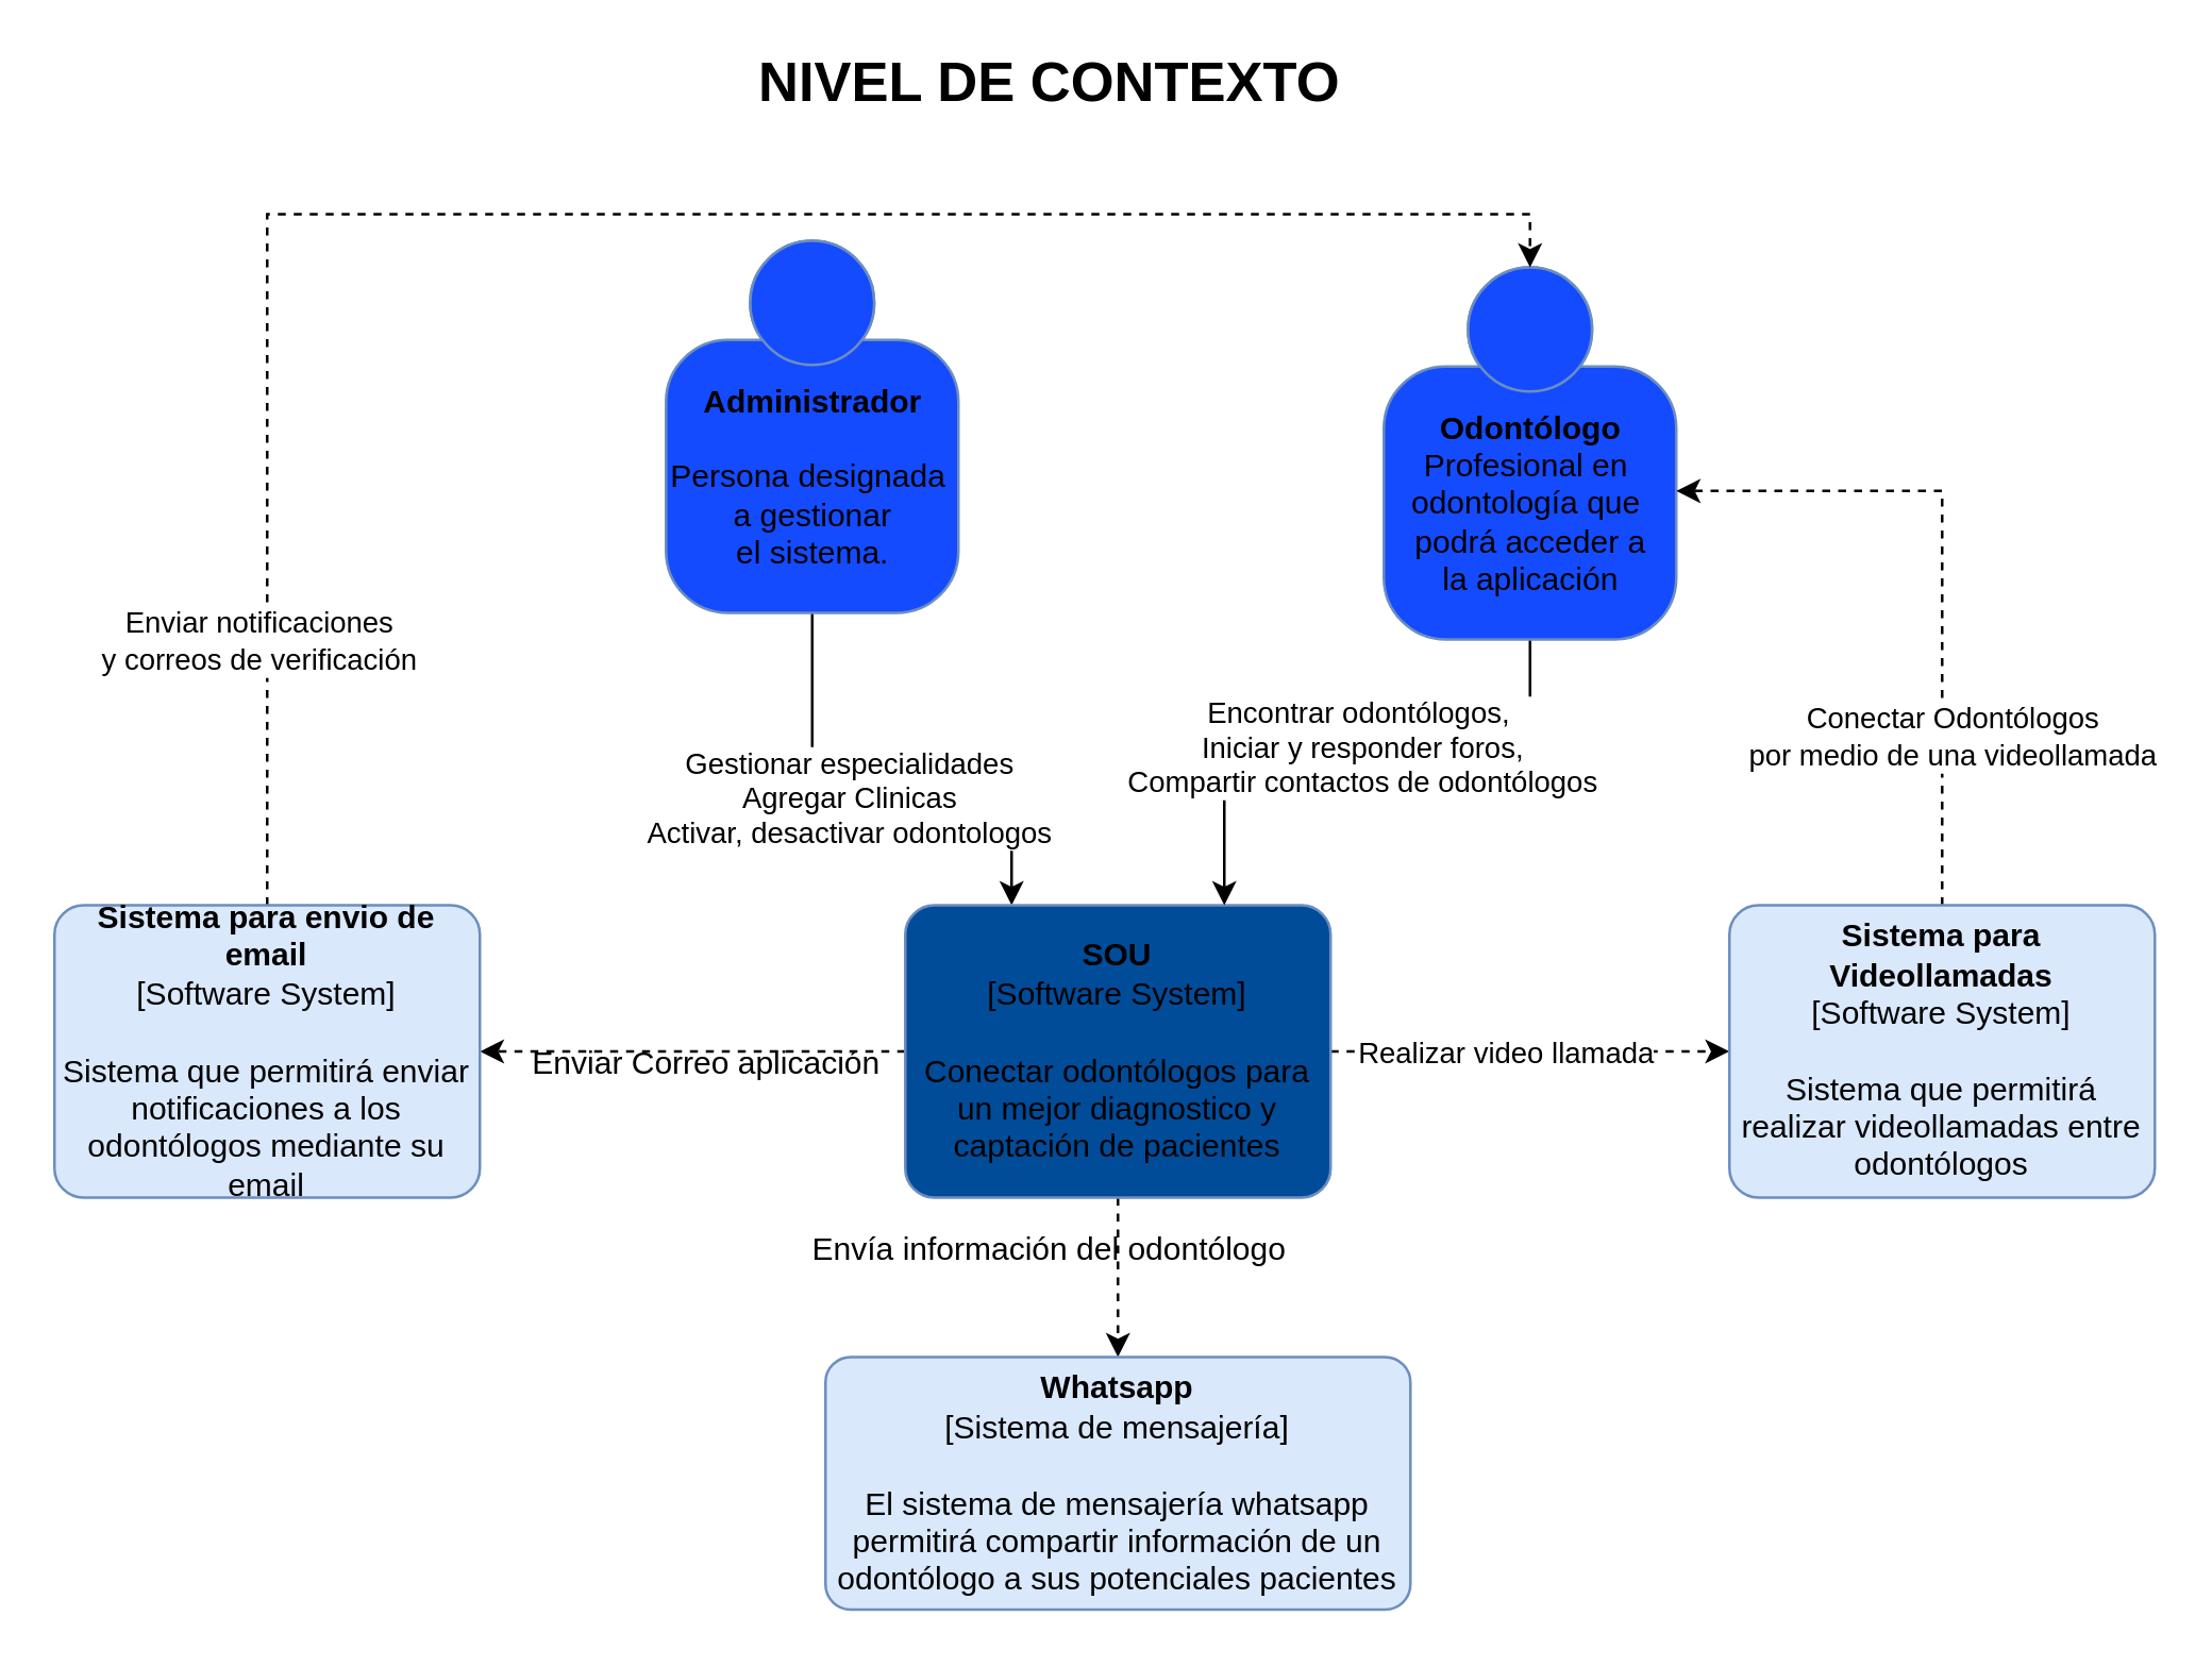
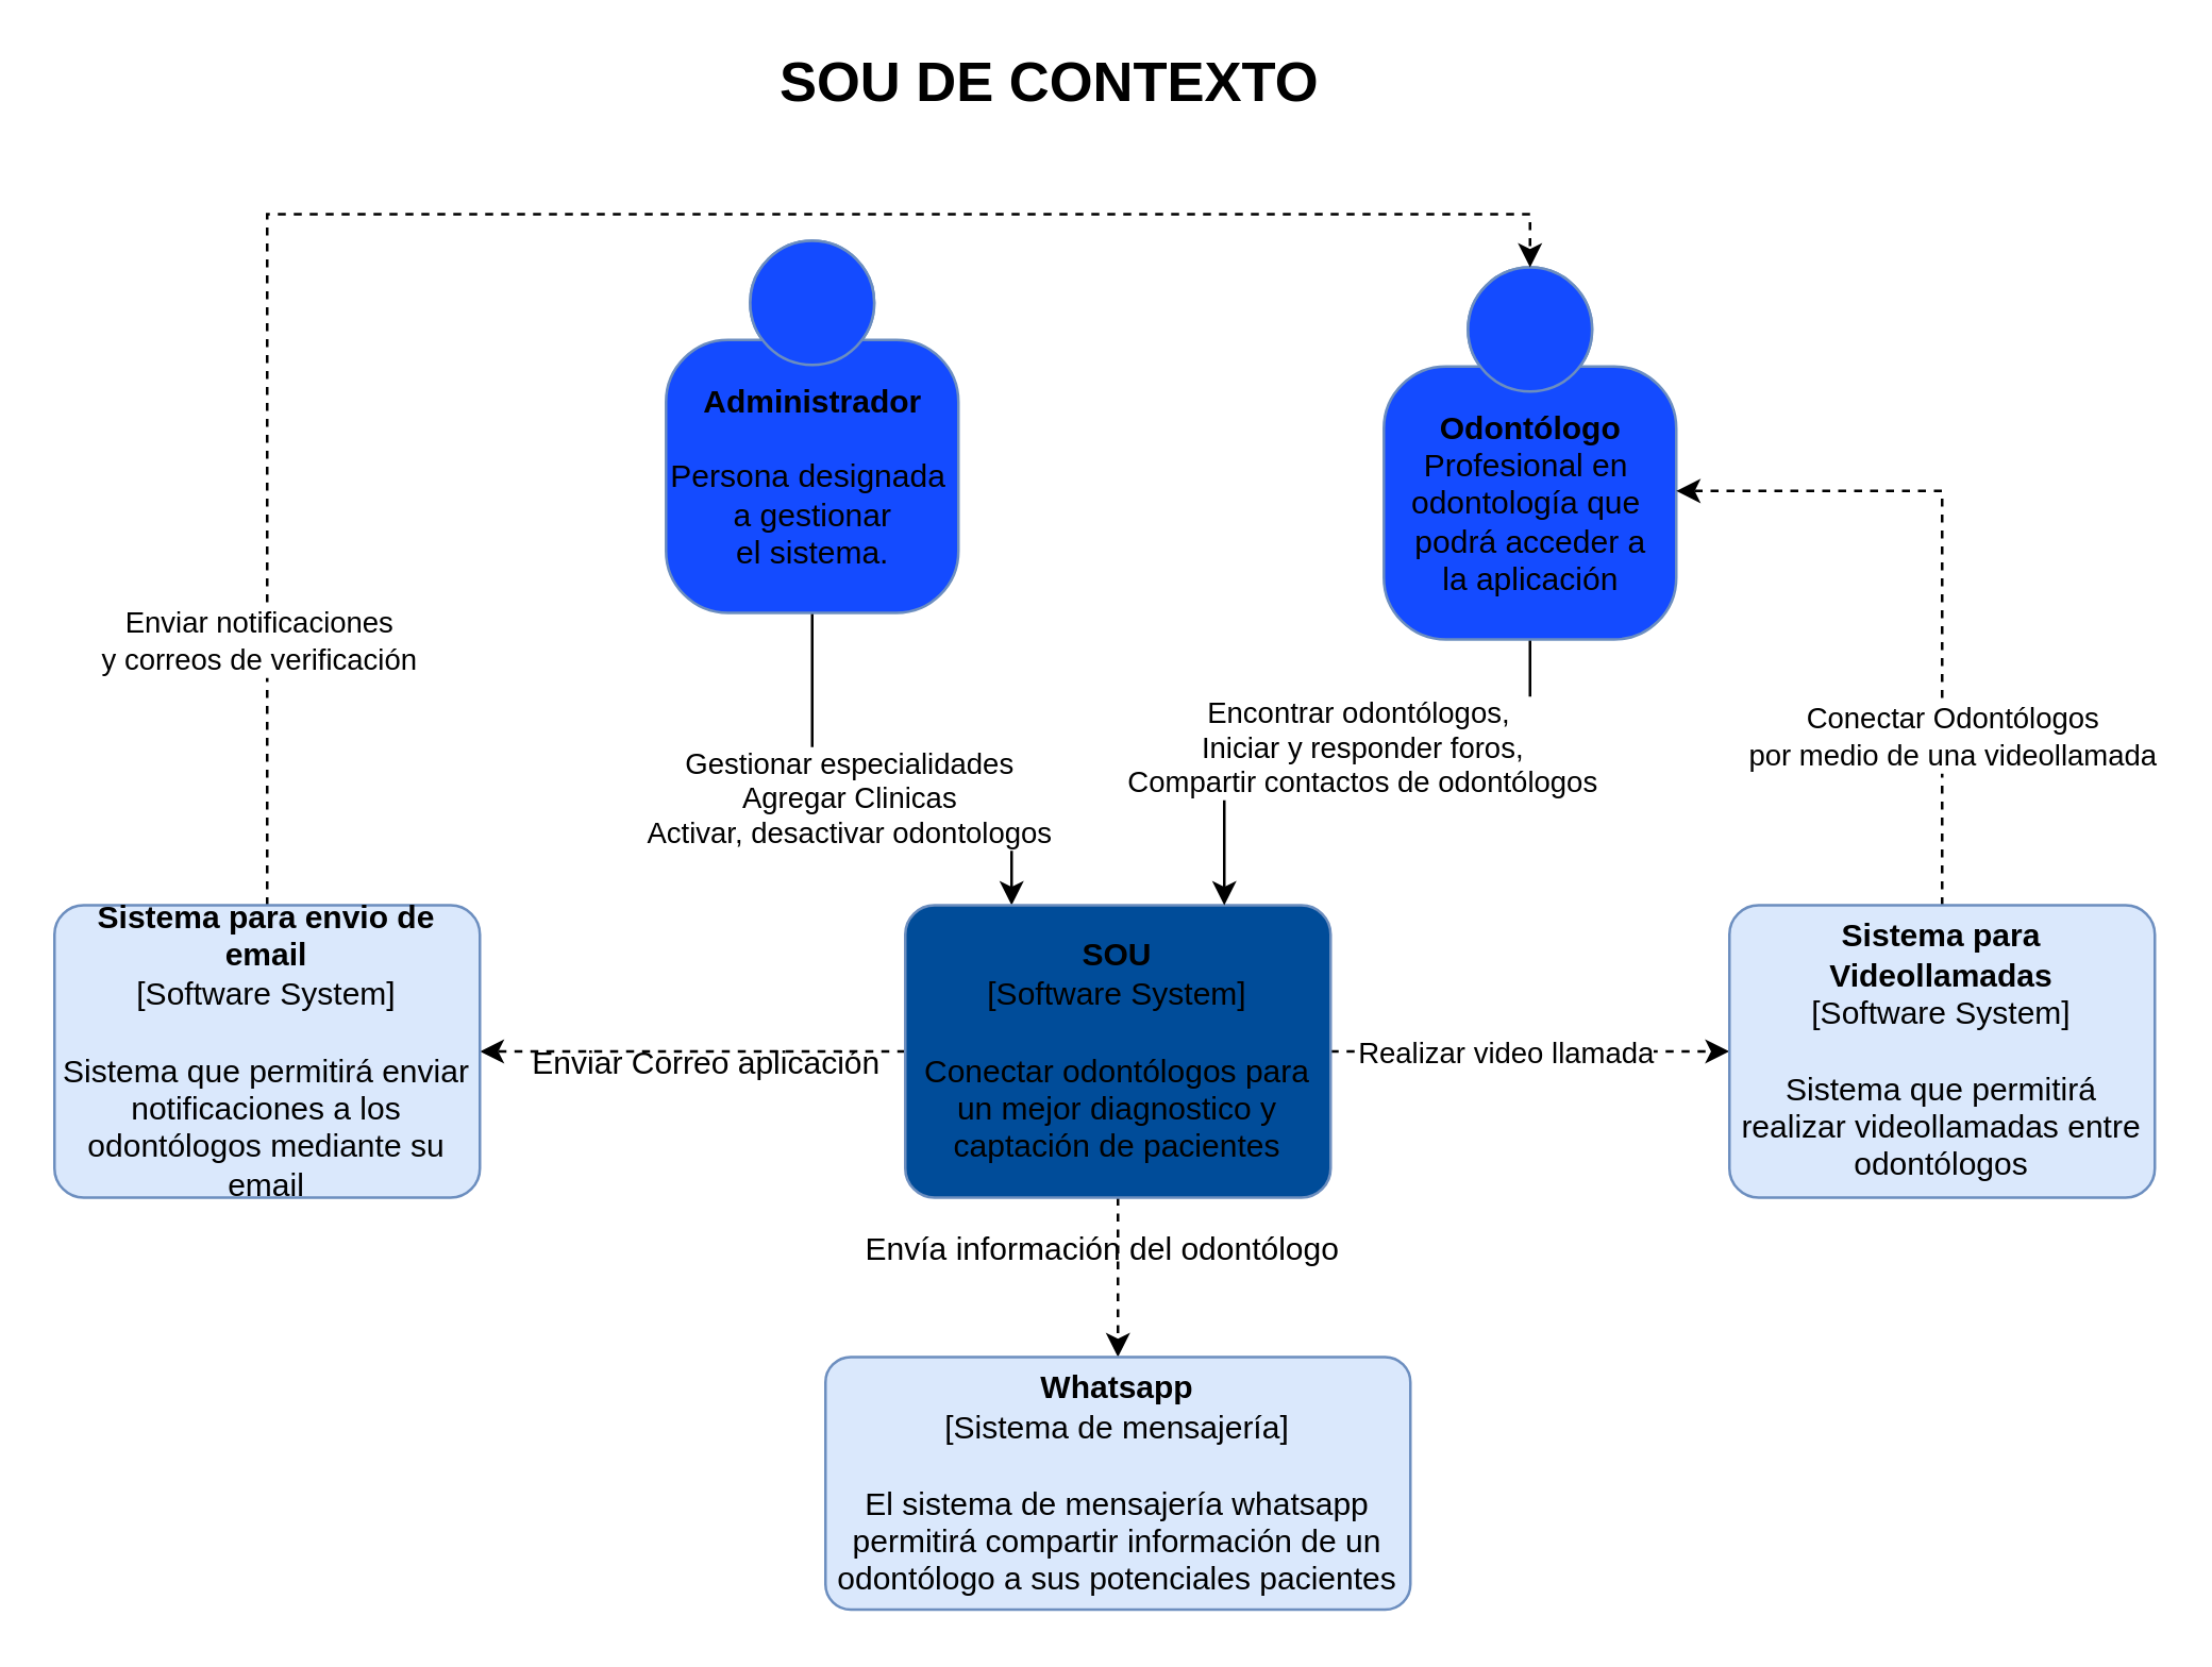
  <mxCell id="0" />
  <mxCell id="1" parent="0" />
  <mxCell id="2" style="edgeStyle=orthogonalEdgeStyle;rounded=0;orthogonalLoop=1;jettySize=auto;html=1;exitX=0.5;exitY=1;exitDx=0;exitDy=0;exitPerimeter=0;entryX=0.25;entryY=0;entryDx=0;entryDy=0;entryPerimeter=0;" parent="1" source="4" target="9" edge="1"><mxGeometry relative="1" as="geometry" /></mxCell>
  <mxCell id="3" value="Gestionar especialidades&lt;br&gt;Agregar Clinicas&lt;br&gt;Activar, desactivar odontologos" style="edgeLabel;html=1;align=center;verticalAlign=middle;resizable=0;points=[];" parent="2" vertex="1" connectable="0"><mxGeometry x="-0.45" y="18" relative="1" as="geometry"><mxPoint x="-5" y="18" as="offset" /></mxGeometry></mxCell>
  <mxCell id="4" value="&lt;b&gt;Administrador&lt;br&gt;&lt;/b&gt;&lt;br&gt;Persona designada&amp;nbsp;&lt;br&gt;a gestionar&lt;br&gt;el sistema." style="html=1;dashed=0;whitespace=wrap;fillColor=#144BFF;strokeColor=#6C8EBF;shape=mxgraph.c4.person;align=center;points=[[0.5,0,0],[1,0.5,0],[1,0.75,0],[0.75,1,0],[0.5,1,0],[0.25,1,0],[0,0.75,0],[0,0.5,0]];" parent="1" vertex="1"><mxGeometry x="250" y="90" width="110.0" height="140" as="geometry" /></mxCell>
  <mxCell id="5" style="edgeStyle=orthogonalEdgeStyle;rounded=0;orthogonalLoop=1;jettySize=auto;html=1;exitX=1;exitY=0.5;exitDx=0;exitDy=0;exitPerimeter=0;dashed=1;" parent="1" source="9" target="15" edge="1"><mxGeometry relative="1" as="geometry" /></mxCell>
  <mxCell id="6" value="Realizar video llamada" style="edgeLabel;html=1;align=center;verticalAlign=middle;resizable=0;points=[];" parent="5" vertex="1" connectable="0"><mxGeometry x="-0.236" y="2" relative="1" as="geometry"><mxPoint x="8" y="2" as="offset" /></mxGeometry></mxCell>
  <mxCell id="7" style="edgeStyle=orthogonalEdgeStyle;rounded=0;orthogonalLoop=1;jettySize=auto;html=1;exitX=0;exitY=0.5;exitDx=0;exitDy=0;exitPerimeter=0;entryX=1;entryY=0.5;entryDx=0;entryDy=0;entryPerimeter=0;dashed=1;" parent="1" source="9" target="18" edge="1"><mxGeometry relative="1" as="geometry" /></mxCell>
  <mxCell id="8" style="edgeStyle=orthogonalEdgeStyle;rounded=0;orthogonalLoop=1;jettySize=auto;html=1;exitX=0.5;exitY=1;exitDx=0;exitDy=0;exitPerimeter=0;entryX=0.5;entryY=0;entryDx=0;entryDy=0;entryPerimeter=0;dashed=1;" parent="1" source="9" target="19" edge="1"><mxGeometry relative="1" as="geometry" /></mxCell>
  <mxCell id="9" value="&lt;b&gt;SOU&lt;/b&gt;&lt;div&gt;[Software System]&lt;/div&gt;&lt;br&gt;&lt;div&gt;Conectar odontólogos para un mejor diagnostico y captación de pacientes&lt;/div&gt;" style="rounded=1;whiteSpace=wrap;html=1;labelBackgroundColor=none;fillColor=#004C99;fontColor=#000000;align=center;arcSize=10;strokeColor=#6c8ebf;points=[[0.25,0,0],[0.5,0,0],[0.75,0,0],[1,0.25,0],[1,0.5,0],[1,0.75,0],[0.75,1,0],[0.5,1,0],[0.25,1,0],[0,0.75,0],[0,0.5,0],[0,0.25,0]];gradientColor=none;" parent="1" vertex="1"><mxGeometry x="340" y="340" width="160" height="110.0" as="geometry" /></mxCell>
  <mxCell id="10" style="edgeStyle=orthogonalEdgeStyle;rounded=0;orthogonalLoop=1;jettySize=auto;html=1;exitX=0.5;exitY=1;exitDx=0;exitDy=0;exitPerimeter=0;entryX=0.75;entryY=0;entryDx=0;entryDy=0;entryPerimeter=0;" parent="1" source="12" target="9" edge="1"><mxGeometry relative="1" as="geometry" /></mxCell>
  <mxCell id="11" value="Encontrar odontólogos,&amp;nbsp;&lt;br&gt;Iniciar y responder foros,&lt;br&gt;Compartir contactos de odontólogos" style="edgeLabel;html=1;align=center;verticalAlign=middle;resizable=0;points=[];" parent="10" vertex="1" connectable="0"><mxGeometry x="0.181" relative="1" as="geometry"><mxPoint x="13" y="-10" as="offset" /></mxGeometry></mxCell>
  <mxCell id="12" value="&lt;b&gt;Odontólogo&lt;/b&gt;&lt;br&gt;Profesional en&amp;nbsp;&lt;br&gt;odontología que&amp;nbsp;&lt;br&gt;podrá acceder a&lt;br&gt;la aplicación" style="html=1;dashed=0;whitespace=wrap;fillColor=#144BFF;strokeColor=#6C8EBF;shape=mxgraph.c4.person;align=center;points=[[0.5,0,0],[1,0.5,0],[1,0.75,0],[0.75,1,0],[0.5,1,0],[0.25,1,0],[0,0.75,0],[0,0.5,0]];" parent="1" vertex="1"><mxGeometry x="520" y="100" width="110.0" height="140" as="geometry" /></mxCell>
  <mxCell id="13" style="edgeStyle=orthogonalEdgeStyle;rounded=0;orthogonalLoop=1;jettySize=auto;html=1;exitX=0.5;exitY=0;exitDx=0;exitDy=0;exitPerimeter=0;entryX=1;entryY=0.601;entryDx=0;entryDy=0;entryPerimeter=0;dashed=1;" parent="1" source="15" target="12" edge="1"><mxGeometry relative="1" as="geometry" /></mxCell>
  <mxCell id="14" value="Conectar Odontólogos&lt;br&gt;por medio de una videollamada" style="edgeLabel;html=1;align=center;verticalAlign=middle;resizable=0;points=[];" parent="13" vertex="1" connectable="0"><mxGeometry x="-0.499" y="-3" relative="1" as="geometry"><mxPoint as="offset" /></mxGeometry></mxCell>
  <mxCell id="15" value="&lt;b&gt;Sistema para Videollamadas&lt;/b&gt;&lt;br&gt;&lt;div&gt;[Software System]&lt;/div&gt;&lt;br&gt;&lt;div&gt;Sistema que permitirá realizar videollamadas entre odontólogos&lt;/div&gt;" style="rounded=1;whiteSpace=wrap;html=1;labelBackgroundColor=none;fillColor=#dae8fc;fontColor=#000000;align=center;arcSize=10;strokeColor=#6c8ebf;points=[[0.25,0,0],[0.5,0,0],[0.75,0,0],[1,0.25,0],[1,0.5,0],[1,0.75,0],[0.75,1,0],[0.5,1,0],[0.25,1,0],[0,0.75,0],[0,0.5,0],[0,0.25,0]];" parent="1" vertex="1"><mxGeometry x="650" y="340" width="160" height="110.0" as="geometry" /></mxCell>
  <mxCell id="16" style="edgeStyle=orthogonalEdgeStyle;rounded=0;orthogonalLoop=1;jettySize=auto;html=1;exitX=0.5;exitY=0;exitDx=0;exitDy=0;exitPerimeter=0;entryX=0.5;entryY=0;entryDx=0;entryDy=0;entryPerimeter=0;dashed=1;" parent="1" source="18" target="12" edge="1"><mxGeometry relative="1" as="geometry" /></mxCell>
  <mxCell id="17" value="Enviar notificaciones &lt;br&gt;y correos de verificación" style="edgeLabel;html=1;align=center;verticalAlign=middle;resizable=0;points=[];" parent="16" vertex="1" connectable="0"><mxGeometry x="-0.735" y="4" relative="1" as="geometry"><mxPoint as="offset" /></mxGeometry></mxCell>
  <mxCell id="18" value="&lt;b&gt;Sistema para envio de email&lt;/b&gt;&lt;br&gt;&lt;div&gt;[Software System]&lt;/div&gt;&lt;br&gt;&lt;div&gt;Sistema que permitirá enviar notificaciones a los odontólogos mediante su email&lt;/div&gt;" style="rounded=1;whiteSpace=wrap;html=1;labelBackgroundColor=none;fillColor=#dae8fc;fontColor=#000000;align=center;arcSize=10;strokeColor=#6c8ebf;points=[[0.25,0,0],[0.5,0,0],[0.75,0,0],[1,0.25,0],[1,0.5,0],[1,0.75,0],[0.75,1,0],[0.5,1,0],[0.25,1,0],[0,0.75,0],[0,0.5,0],[0,0.25,0]];" parent="1" vertex="1"><mxGeometry x="20" y="340" width="160" height="110.0" as="geometry" /></mxCell>
  <mxCell id="19" value="&lt;b&gt;Whatsapp&lt;/b&gt;&lt;div&gt;[Sistema de mensajería]&lt;/div&gt;&lt;br&gt;&lt;div&gt;El sistema de mensajería&amp;nbsp;whatsapp permitirá compartir información de un odontólogo a sus potenciales pacientes&lt;/div&gt;" style="rounded=1;whiteSpace=wrap;html=1;labelBackgroundColor=none;fillColor=#dae8fc;fontColor=#000000;align=center;arcSize=10;strokeColor=#6c8ebf;points=[[0.25,0,0],[0.5,0,0],[0.75,0,0],[1,0.25,0],[1,0.5,0],[1,0.75,0],[0.75,1,0],[0.5,1,0],[0.25,1,0],[0,0.75,0],[0,0.5,0],[0,0.25,0]];" parent="1" vertex="1"><mxGeometry x="310" y="510" width="220" height="95" as="geometry" /></mxCell>
  <mxCell id="20" value="Enviar Correo aplicación" style="text;html=1;align=center;verticalAlign=middle;resizable=0;points=[];autosize=1;dashed=1;" parent="1" vertex="1"><mxGeometry x="190" y="390" width="150" height="20" as="geometry" /></mxCell>
- <mxCell id="21" value="Envía información del odontólogo" style="text;html=1;align=center;verticalAlign=middle;resizable=0;points=[];autosize=1;" parent="1" vertex="1"><mxGeometry x="299" y="460" width="190" height="20" as="geometry" /></mxCell>
- <mxCell id="22" value="&lt;b&gt;&lt;font style=&quot;font-size: 21px&quot;&gt;NIVEL DE CONTEXTO&lt;/font&gt;&lt;/b&gt;" style="text;html=1;align=center;verticalAlign=middle;resizable=0;points=[];autosize=1;" parent="1" vertex="1"><mxGeometry x="279" y="20" width="230" height="20" as="geometry" /></mxCell>
+ <mxCell id="21" value="Envía información del odontólogo" style="text;html=1;align=center;verticalAlign=middle;resizable=0;points=[];autosize=1;" parent="1" vertex="1"><mxGeometry x="319" y="460" width="190" height="20" as="geometry" /></mxCell>
+ <mxCell id="22" value="&lt;b&gt;&lt;font style=&quot;font-size: 21px&quot;&gt;SOU DE CONTEXTO&lt;/font&gt;&lt;/b&gt;" style="text;html=1;align=center;verticalAlign=middle;resizable=0;points=[];autosize=1;" parent="1" vertex="1"><mxGeometry x="279" y="20" width="230" height="20" as="geometry" /></mxCell>
